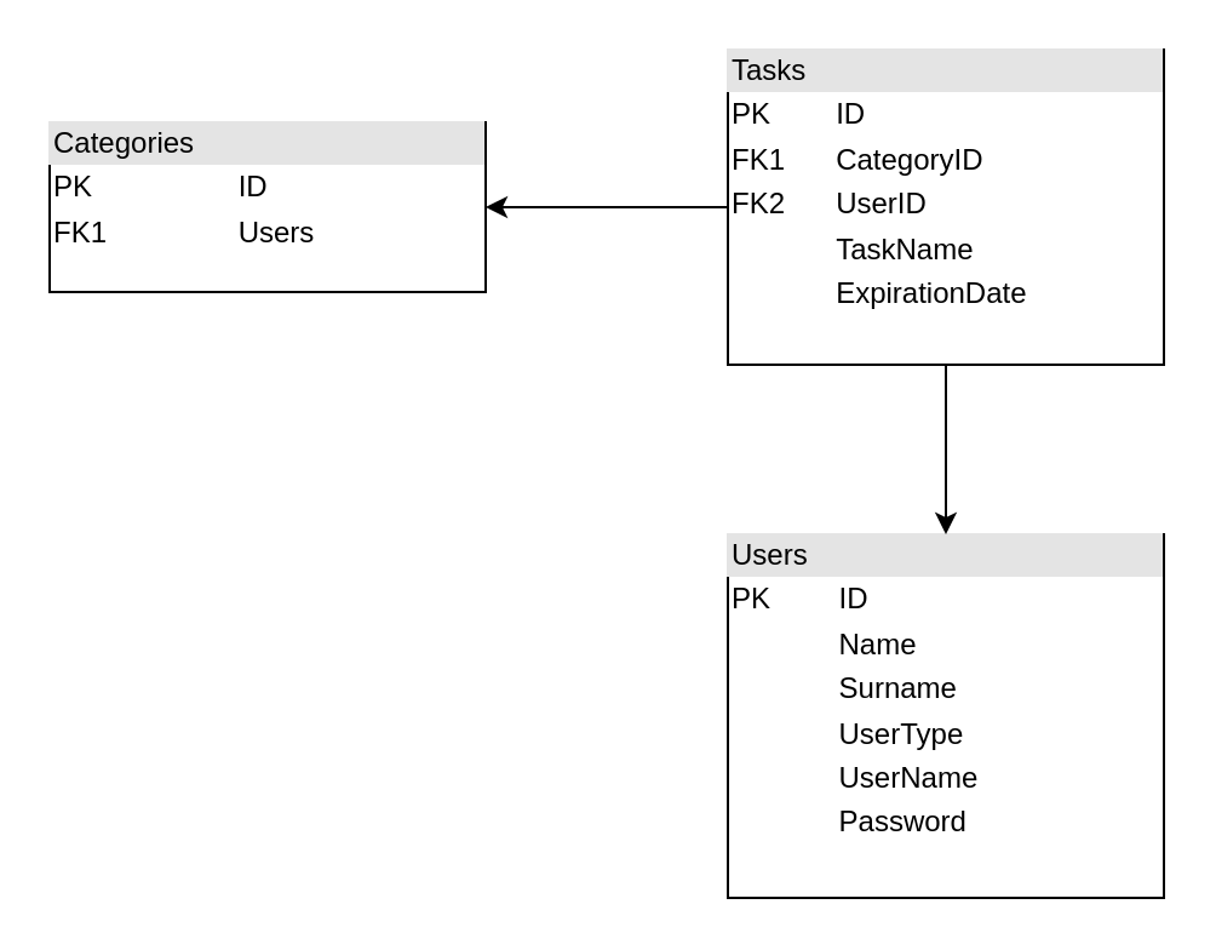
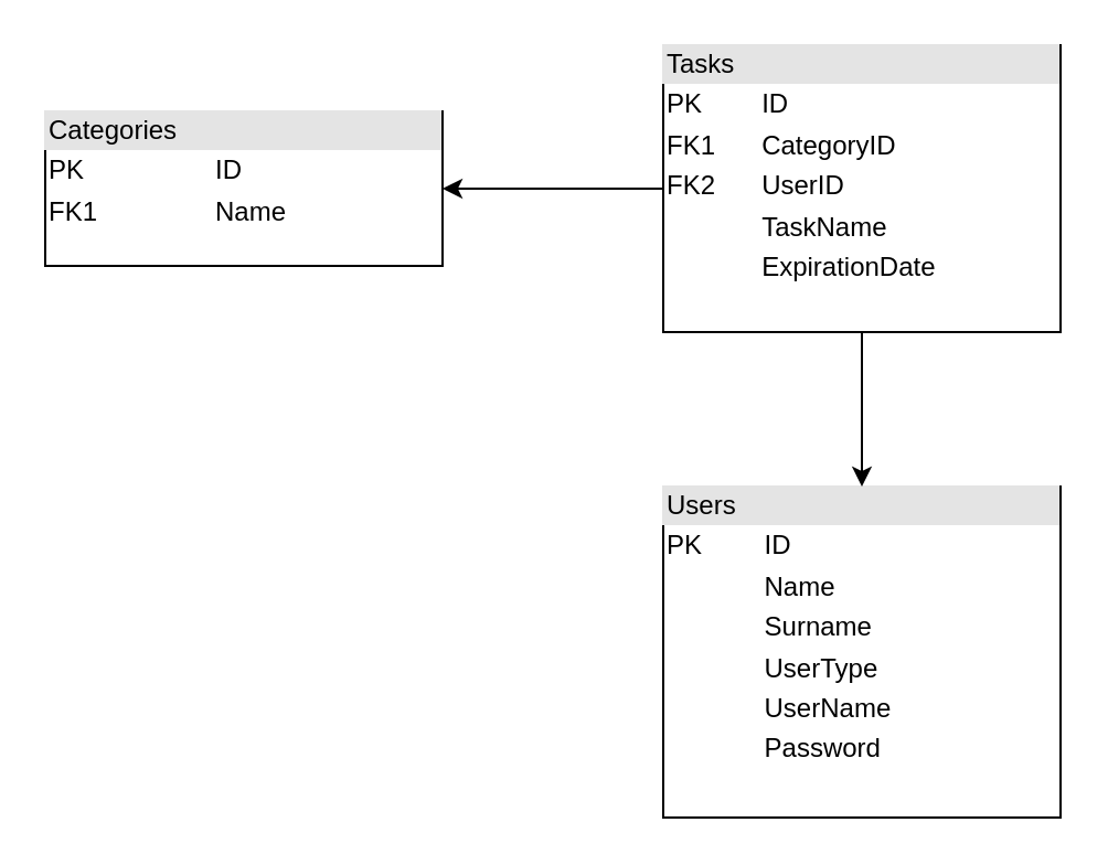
  <mxCell id="0" />
  <mxCell id="1" parent="0" />
- <mxCell id="2" value="&lt;div style=&quot;box-sizing:border-box;width:100%;background:#e4e4e4;padding:2px;&quot;&gt;Categories&lt;/div&gt;&lt;table style=&quot;width:100%;font-size:1em;&quot; cellpadding=&quot;2&quot; cellspacing=&quot;0&quot;&gt;&lt;tbody&gt;&lt;tr&gt;&lt;td&gt;PK&lt;/td&gt;&lt;td&gt;ID&lt;/td&gt;&lt;/tr&gt;&lt;tr&gt;&lt;td&gt;FK1&lt;/td&gt;&lt;td&gt;Users&lt;/td&gt;&lt;/tr&gt;&lt;/tbody&gt;&lt;/table&gt;" style="verticalAlign=top;align=left;overflow=fill;html=1;whiteSpace=wrap;" vertex="1" parent="1"><mxGeometry x="20" y="50" width="180" height="70" as="geometry" /></mxCell>
+ <mxCell id="2" value="&lt;div style=&quot;box-sizing:border-box;width:100%;background:#e4e4e4;padding:2px;&quot;&gt;Categories&lt;/div&gt;&lt;table style=&quot;width:100%;font-size:1em;&quot; cellpadding=&quot;2&quot; cellspacing=&quot;0&quot;&gt;&lt;tbody&gt;&lt;tr&gt;&lt;td&gt;PK&lt;/td&gt;&lt;td&gt;ID&lt;/td&gt;&lt;/tr&gt;&lt;tr&gt;&lt;td&gt;FK1&lt;/td&gt;&lt;td&gt;Name&lt;/td&gt;&lt;/tr&gt;&lt;/tbody&gt;&lt;/table&gt;" style="verticalAlign=top;align=left;overflow=fill;html=1;whiteSpace=wrap;" vertex="1" parent="1"><mxGeometry x="20" y="50" width="180" height="70" as="geometry" /></mxCell>
  <mxCell id="3" value="&lt;div style=&quot;box-sizing:border-box;width:100%;background:#e4e4e4;padding:2px;&quot;&gt;Users&lt;/div&gt;&lt;table style=&quot;width:100%;font-size:1em;&quot; cellpadding=&quot;2&quot; cellspacing=&quot;0&quot;&gt;&lt;tbody&gt;&lt;tr&gt;&lt;td&gt;PK&lt;/td&gt;&lt;td&gt;ID&lt;/td&gt;&lt;/tr&gt;&lt;tr&gt;&lt;td&gt;&lt;/td&gt;&lt;td&gt;Name&lt;/td&gt;&lt;/tr&gt;&lt;tr&gt;&lt;td&gt;&lt;br&gt;&lt;/td&gt;&lt;td&gt;Surname&lt;/td&gt;&lt;/tr&gt;&lt;tr&gt;&lt;td&gt;&lt;br&gt;&lt;/td&gt;&lt;td&gt;UserType&lt;/td&gt;&lt;/tr&gt;&lt;tr&gt;&lt;td&gt;&lt;br&gt;&lt;/td&gt;&lt;td&gt;UserName&lt;/td&gt;&lt;/tr&gt;&lt;tr&gt;&lt;td&gt;&lt;br&gt;&lt;/td&gt;&lt;td&gt;Password&lt;/td&gt;&lt;/tr&gt;&lt;/tbody&gt;&lt;/table&gt;" style="verticalAlign=top;align=left;overflow=fill;html=1;whiteSpace=wrap;" vertex="1" parent="1"><mxGeometry x="300" y="220" width="180" height="150" as="geometry" /></mxCell>
  <mxCell id="4" style="edgeStyle=orthogonalEdgeStyle;rounded=0;orthogonalLoop=1;jettySize=auto;html=1;" edge="1" parent="1" source="6" target="2"><mxGeometry relative="1" as="geometry" /></mxCell>
  <mxCell id="5" style="edgeStyle=orthogonalEdgeStyle;rounded=0;orthogonalLoop=1;jettySize=auto;html=1;exitX=0.5;exitY=1;exitDx=0;exitDy=0;entryX=0.5;entryY=0;entryDx=0;entryDy=0;" edge="1" parent="1" source="6" target="3"><mxGeometry relative="1" as="geometry" /></mxCell>
  <mxCell id="6" value="&lt;div style=&quot;box-sizing:border-box;width:100%;background:#e4e4e4;padding:2px;&quot;&gt;Tasks&lt;/div&gt;&lt;table style=&quot;width:100%;font-size:1em;&quot; cellpadding=&quot;2&quot; cellspacing=&quot;0&quot;&gt;&lt;tbody&gt;&lt;tr&gt;&lt;td&gt;PK&lt;/td&gt;&lt;td&gt;ID&lt;/td&gt;&lt;/tr&gt;&lt;tr&gt;&lt;td&gt;FK1&lt;/td&gt;&lt;td&gt;CategoryID&lt;/td&gt;&lt;/tr&gt;&lt;tr&gt;&lt;td&gt;FK2&lt;/td&gt;&lt;td&gt;UserID&lt;/td&gt;&lt;/tr&gt;&lt;tr&gt;&lt;td&gt;&lt;/td&gt;&lt;td&gt;TaskName&lt;/td&gt;&lt;/tr&gt;&lt;tr&gt;&lt;td&gt;&lt;br&gt;&lt;/td&gt;&lt;td&gt;ExpirationDate&lt;/td&gt;&lt;/tr&gt;&lt;/tbody&gt;&lt;/table&gt;" style="verticalAlign=top;align=left;overflow=fill;html=1;whiteSpace=wrap;" vertex="1" parent="1"><mxGeometry x="300" y="20" width="180" height="130" as="geometry" /></mxCell>
